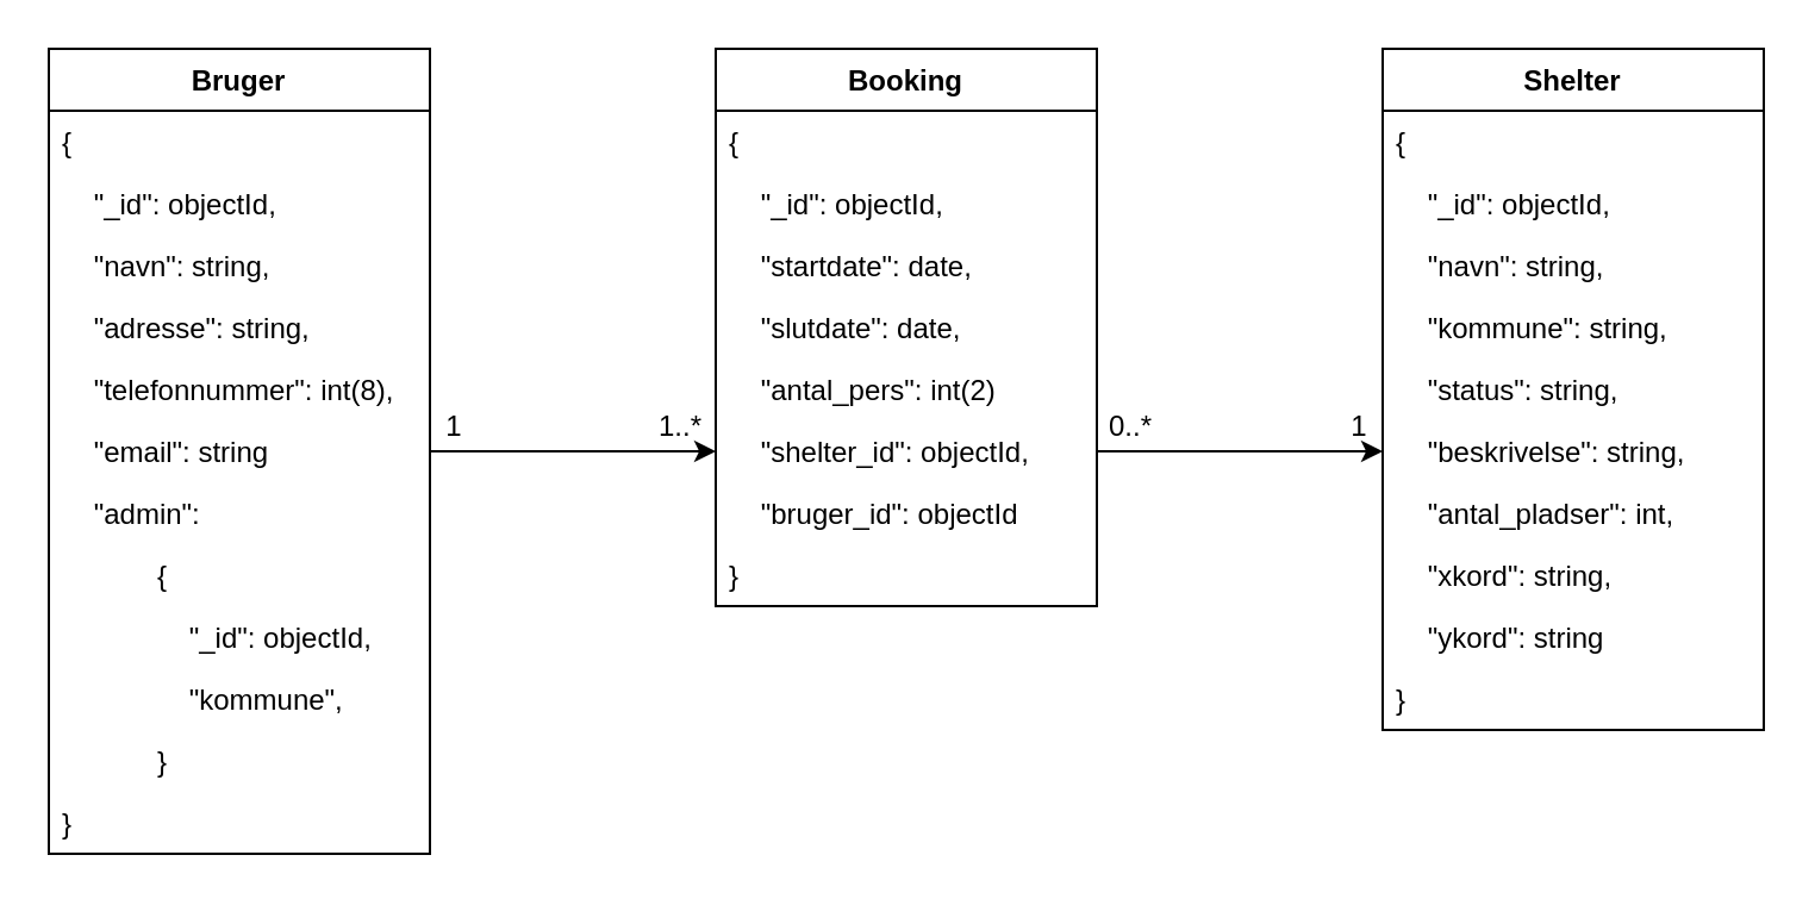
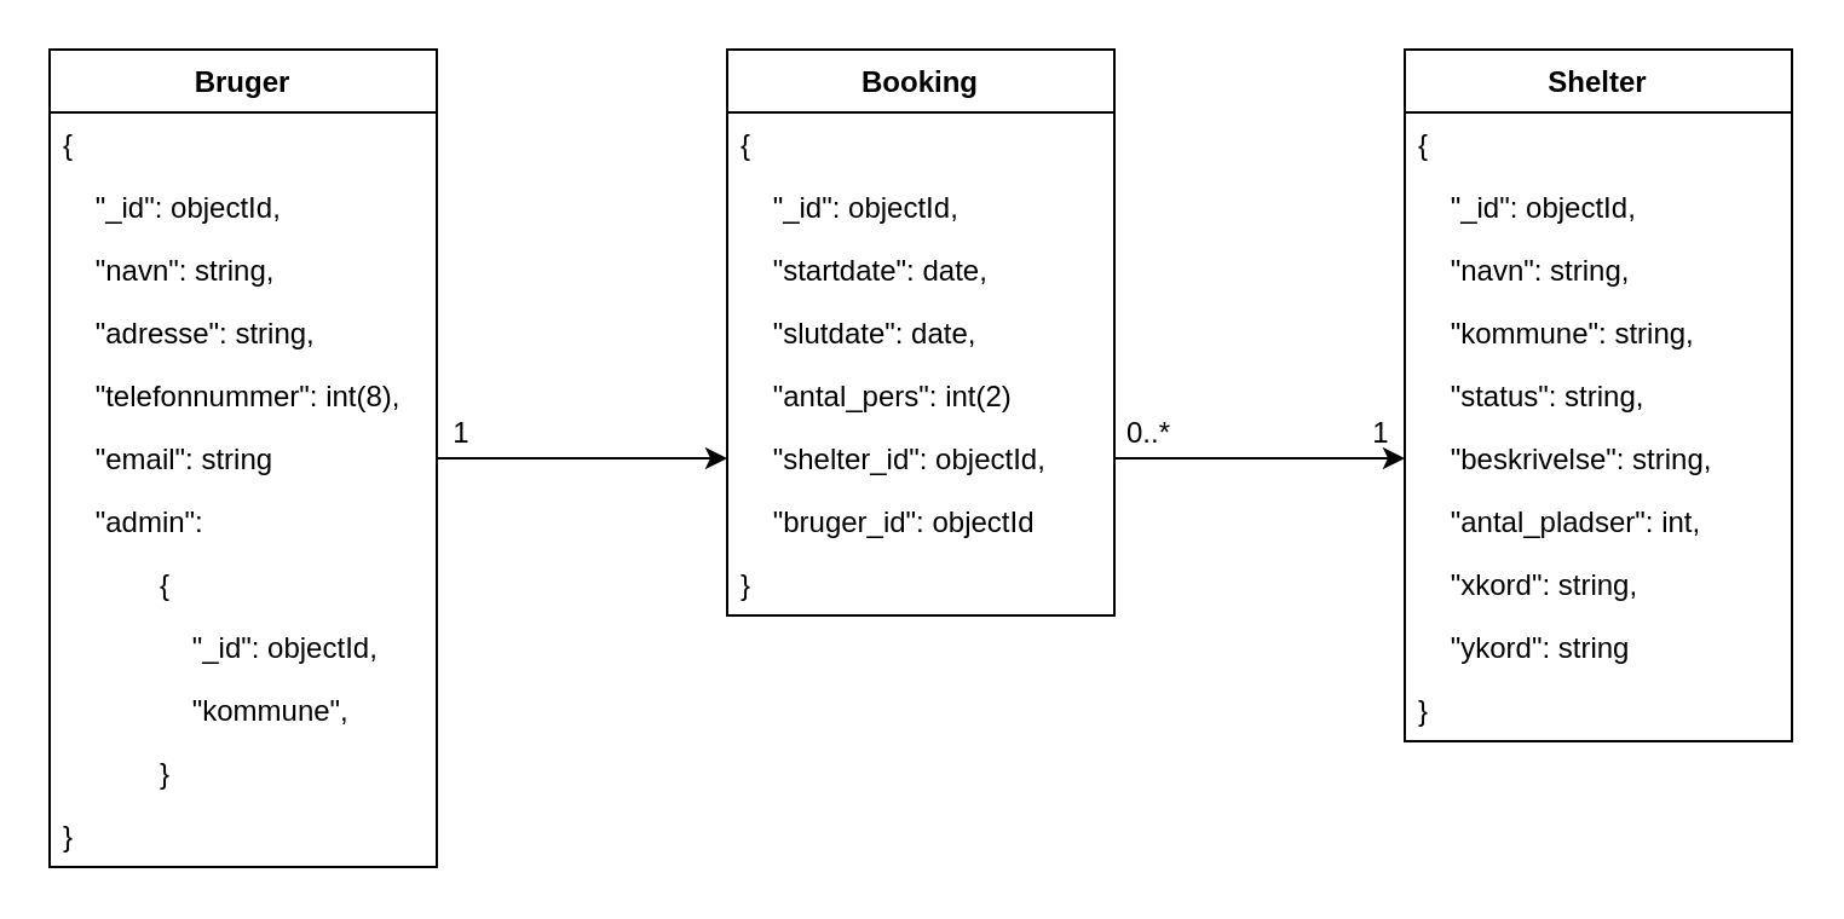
  <mxCell id="0" />
  <mxCell id="1" parent="0" />
  <mxCell id="2" value="Bruger" style="swimlane;fontStyle=1;childLayout=stackLayout;horizontal=1;startSize=26;fillColor=none;horizontalStack=0;resizeParent=1;resizeParentMax=0;resizeLast=0;collapsible=1;marginBottom=0;" vertex="1" parent="1"><mxGeometry x="20" y="20" width="160" height="338" as="geometry" /></mxCell>
  <mxCell id="3" value="{" style="text;strokeColor=none;fillColor=none;align=left;verticalAlign=top;spacingLeft=4;spacingRight=4;overflow=hidden;rotatable=0;points=[[0,0.5],[1,0.5]];portConstraint=eastwest;" vertex="1" parent="2"><mxGeometry y="26" width="160" height="26" as="geometry" /></mxCell>
  <mxCell id="4" value="    &quot;_id&quot;: objectId," style="text;strokeColor=none;fillColor=none;align=left;verticalAlign=top;spacingLeft=4;spacingRight=4;overflow=hidden;rotatable=0;points=[[0,0.5],[1,0.5]];portConstraint=eastwest;" vertex="1" parent="2"><mxGeometry y="52" width="160" height="26" as="geometry" /></mxCell>
  <mxCell id="5" value="    &quot;navn&quot;: string," style="text;strokeColor=none;fillColor=none;align=left;verticalAlign=top;spacingLeft=4;spacingRight=4;overflow=hidden;rotatable=0;points=[[0,0.5],[1,0.5]];portConstraint=eastwest;" vertex="1" parent="2"><mxGeometry y="78" width="160" height="26" as="geometry" /></mxCell>
  <mxCell id="6" value="    &quot;adresse&quot;: string," style="text;strokeColor=none;fillColor=none;align=left;verticalAlign=top;spacingLeft=4;spacingRight=4;overflow=hidden;rotatable=0;points=[[0,0.5],[1,0.5]];portConstraint=eastwest;" vertex="1" parent="2"><mxGeometry y="104" width="160" height="26" as="geometry" /></mxCell>
  <mxCell id="7" value="    &quot;telefonnummer&quot;: int(8)," style="text;strokeColor=none;fillColor=none;align=left;verticalAlign=top;spacingLeft=4;spacingRight=4;overflow=hidden;rotatable=0;points=[[0,0.5],[1,0.5]];portConstraint=eastwest;" vertex="1" parent="2"><mxGeometry y="130" width="160" height="26" as="geometry" /></mxCell>
  <mxCell id="8" value="    &quot;email&quot;: string" style="text;strokeColor=none;fillColor=none;align=left;verticalAlign=top;spacingLeft=4;spacingRight=4;overflow=hidden;rotatable=0;points=[[0,0.5],[1,0.5]];portConstraint=eastwest;" vertex="1" parent="2"><mxGeometry y="156" width="160" height="26" as="geometry" /></mxCell>
  <mxCell id="9" value="    &quot;admin&quot;:" style="text;strokeColor=none;fillColor=none;align=left;verticalAlign=top;spacingLeft=4;spacingRight=4;overflow=hidden;rotatable=0;points=[[0,0.5],[1,0.5]];portConstraint=eastwest;" vertex="1" parent="2"><mxGeometry y="182" width="160" height="26" as="geometry" /></mxCell>
  <mxCell id="10" value="            {" style="text;strokeColor=none;fillColor=none;align=left;verticalAlign=top;spacingLeft=4;spacingRight=4;overflow=hidden;rotatable=0;points=[[0,0.5],[1,0.5]];portConstraint=eastwest;" vertex="1" parent="2"><mxGeometry y="208" width="160" height="26" as="geometry" /></mxCell>
  <mxCell id="11" value="                &quot;_id&quot;: objectId," style="text;strokeColor=none;fillColor=none;align=left;verticalAlign=top;spacingLeft=4;spacingRight=4;overflow=hidden;rotatable=0;points=[[0,0.5],[1,0.5]];portConstraint=eastwest;" vertex="1" parent="2"><mxGeometry y="234" width="160" height="26" as="geometry" /></mxCell>
  <mxCell id="12" value="                &quot;kommune&quot;," style="text;strokeColor=none;fillColor=none;align=left;verticalAlign=top;spacingLeft=4;spacingRight=4;overflow=hidden;rotatable=0;points=[[0,0.5],[1,0.5]];portConstraint=eastwest;" vertex="1" parent="2"><mxGeometry y="260" width="160" height="26" as="geometry" /></mxCell>
  <mxCell id="13" value="            }" style="text;strokeColor=none;fillColor=none;align=left;verticalAlign=top;spacingLeft=4;spacingRight=4;overflow=hidden;rotatable=0;points=[[0,0.5],[1,0.5]];portConstraint=eastwest;" vertex="1" parent="2"><mxGeometry y="286" width="160" height="26" as="geometry" /></mxCell>
  <mxCell id="14" value="}" style="text;strokeColor=none;fillColor=none;align=left;verticalAlign=top;spacingLeft=4;spacingRight=4;overflow=hidden;rotatable=0;points=[[0,0.5],[1,0.5]];portConstraint=eastwest;" vertex="1" parent="2"><mxGeometry y="312" width="160" height="26" as="geometry" /></mxCell>
  <mxCell id="15" value="Booking" style="swimlane;fontStyle=1;childLayout=stackLayout;horizontal=1;startSize=26;fillColor=none;horizontalStack=0;resizeParent=1;resizeParentMax=0;resizeLast=0;collapsible=1;marginBottom=0;" vertex="1" parent="1"><mxGeometry x="300" y="20" width="160" height="234" as="geometry" /></mxCell>
  <mxCell id="16" value="{" style="text;strokeColor=none;fillColor=none;align=left;verticalAlign=top;spacingLeft=4;spacingRight=4;overflow=hidden;rotatable=0;points=[[0,0.5],[1,0.5]];portConstraint=eastwest;" vertex="1" parent="15"><mxGeometry y="26" width="160" height="26" as="geometry" /></mxCell>
  <mxCell id="17" value="    &quot;_id&quot;: objectId," style="text;strokeColor=none;fillColor=none;align=left;verticalAlign=top;spacingLeft=4;spacingRight=4;overflow=hidden;rotatable=0;points=[[0,0.5],[1,0.5]];portConstraint=eastwest;" vertex="1" parent="15"><mxGeometry y="52" width="160" height="26" as="geometry" /></mxCell>
  <mxCell id="18" value="    &quot;startdate&quot;: date," style="text;strokeColor=none;fillColor=none;align=left;verticalAlign=top;spacingLeft=4;spacingRight=4;overflow=hidden;rotatable=0;points=[[0,0.5],[1,0.5]];portConstraint=eastwest;" vertex="1" parent="15"><mxGeometry y="78" width="160" height="26" as="geometry" /></mxCell>
  <mxCell id="19" value="    &quot;slutdate&quot;: date," style="text;strokeColor=none;fillColor=none;align=left;verticalAlign=top;spacingLeft=4;spacingRight=4;overflow=hidden;rotatable=0;points=[[0,0.5],[1,0.5]];portConstraint=eastwest;" vertex="1" parent="15"><mxGeometry y="104" width="160" height="26" as="geometry" /></mxCell>
  <mxCell id="20" value="    &quot;antal_pers&quot;: int(2)" style="text;strokeColor=none;fillColor=none;align=left;verticalAlign=top;spacingLeft=4;spacingRight=4;overflow=hidden;rotatable=0;points=[[0,0.5],[1,0.5]];portConstraint=eastwest;" vertex="1" parent="15"><mxGeometry y="130" width="160" height="26" as="geometry" /></mxCell>
  <mxCell id="21" value="    &quot;shelter_id&quot;: objectId," style="text;strokeColor=none;fillColor=none;align=left;verticalAlign=top;spacingLeft=4;spacingRight=4;overflow=hidden;rotatable=0;points=[[0,0.5],[1,0.5]];portConstraint=eastwest;" vertex="1" parent="15"><mxGeometry y="156" width="160" height="26" as="geometry" /></mxCell>
  <mxCell id="22" value="    &quot;bruger_id&quot;: objectId" style="text;strokeColor=none;fillColor=none;align=left;verticalAlign=top;spacingLeft=4;spacingRight=4;overflow=hidden;rotatable=0;points=[[0,0.5],[1,0.5]];portConstraint=eastwest;" vertex="1" parent="15"><mxGeometry y="182" width="160" height="26" as="geometry" /></mxCell>
  <mxCell id="23" value="}" style="text;strokeColor=none;fillColor=none;align=left;verticalAlign=top;spacingLeft=4;spacingRight=4;overflow=hidden;rotatable=0;points=[[0,0.5],[1,0.5]];portConstraint=eastwest;" vertex="1" parent="15"><mxGeometry y="208" width="160" height="26" as="geometry" /></mxCell>
  <mxCell id="24" value="Shelter" style="swimlane;fontStyle=1;childLayout=stackLayout;horizontal=1;startSize=26;fillColor=none;horizontalStack=0;resizeParent=1;resizeParentMax=0;resizeLast=0;collapsible=1;marginBottom=0;" vertex="1" parent="1"><mxGeometry x="580" y="20" width="160" height="286" as="geometry" /></mxCell>
  <mxCell id="25" value="{" style="text;strokeColor=none;fillColor=none;align=left;verticalAlign=top;spacingLeft=4;spacingRight=4;overflow=hidden;rotatable=0;points=[[0,0.5],[1,0.5]];portConstraint=eastwest;" vertex="1" parent="24"><mxGeometry y="26" width="160" height="26" as="geometry" /></mxCell>
  <mxCell id="26" value="    &quot;_id&quot;: objectId," style="text;strokeColor=none;fillColor=none;align=left;verticalAlign=top;spacingLeft=4;spacingRight=4;overflow=hidden;rotatable=0;points=[[0,0.5],[1,0.5]];portConstraint=eastwest;" vertex="1" parent="24"><mxGeometry y="52" width="160" height="26" as="geometry" /></mxCell>
  <mxCell id="27" value="    &quot;navn&quot;: string," style="text;strokeColor=none;fillColor=none;align=left;verticalAlign=top;spacingLeft=4;spacingRight=4;overflow=hidden;rotatable=0;points=[[0,0.5],[1,0.5]];portConstraint=eastwest;" vertex="1" parent="24"><mxGeometry y="78" width="160" height="26" as="geometry" /></mxCell>
  <mxCell id="28" value="    &quot;kommune&quot;: string," style="text;strokeColor=none;fillColor=none;align=left;verticalAlign=top;spacingLeft=4;spacingRight=4;overflow=hidden;rotatable=0;points=[[0,0.5],[1,0.5]];portConstraint=eastwest;" vertex="1" parent="24"><mxGeometry y="104" width="160" height="26" as="geometry" /></mxCell>
  <mxCell id="29" value="    &quot;status&quot;: string," style="text;strokeColor=none;fillColor=none;align=left;verticalAlign=top;spacingLeft=4;spacingRight=4;overflow=hidden;rotatable=0;points=[[0,0.5],[1,0.5]];portConstraint=eastwest;" vertex="1" parent="24"><mxGeometry y="130" width="160" height="26" as="geometry" /></mxCell>
  <mxCell id="30" value="    &quot;beskrivelse&quot;: string," style="text;strokeColor=none;fillColor=none;align=left;verticalAlign=top;spacingLeft=4;spacingRight=4;overflow=hidden;rotatable=0;points=[[0,0.5],[1,0.5]];portConstraint=eastwest;" vertex="1" parent="24"><mxGeometry y="156" width="160" height="26" as="geometry" /></mxCell>
  <mxCell id="31" value="    &quot;antal_pladser&quot;: int," style="text;strokeColor=none;fillColor=none;align=left;verticalAlign=top;spacingLeft=4;spacingRight=4;overflow=hidden;rotatable=0;points=[[0,0.5],[1,0.5]];portConstraint=eastwest;" vertex="1" parent="24"><mxGeometry y="182" width="160" height="26" as="geometry" /></mxCell>
  <mxCell id="32" value="    &quot;xkord&quot;: string," style="text;strokeColor=none;fillColor=none;align=left;verticalAlign=top;spacingLeft=4;spacingRight=4;overflow=hidden;rotatable=0;points=[[0,0.5],[1,0.5]];portConstraint=eastwest;" vertex="1" parent="24"><mxGeometry y="208" width="160" height="26" as="geometry" /></mxCell>
  <mxCell id="33" value="    &quot;ykord&quot;: string" style="text;strokeColor=none;fillColor=none;align=left;verticalAlign=top;spacingLeft=4;spacingRight=4;overflow=hidden;rotatable=0;points=[[0,0.5],[1,0.5]];portConstraint=eastwest;" vertex="1" parent="24"><mxGeometry y="234" width="160" height="26" as="geometry" /></mxCell>
  <mxCell id="34" value="}" style="text;strokeColor=none;fillColor=none;align=left;verticalAlign=top;spacingLeft=4;spacingRight=4;overflow=hidden;rotatable=0;points=[[0,0.5],[1,0.5]];portConstraint=eastwest;" vertex="1" parent="24"><mxGeometry y="260" width="160" height="26" as="geometry" /></mxCell>
  <mxCell id="35" style="edgeStyle=orthogonalEdgeStyle;rounded=0;orthogonalLoop=1;jettySize=auto;html=1;entryX=0;entryY=0.5;entryDx=0;entryDy=0;" edge="1" parent="1" target="21"><mxGeometry relative="1" as="geometry" /></mxCell>
- <mxCell id="36" value="1..*" style="text;html=1;align=center;verticalAlign=middle;resizable=0;points=[];autosize=1;strokeColor=none;fillColor=none;" vertex="1" parent="1"><mxGeometry x="270" y="169" width="30" height="20" as="geometry" /></mxCell>
  <mxCell id="37" value="1" style="text;html=1;align=center;verticalAlign=middle;resizable=0;points=[];autosize=1;strokeColor=none;fillColor=none;" vertex="1" parent="1"><mxGeometry x="180" y="169" width="20" height="20" as="geometry" /></mxCell>
  <mxCell id="38" value="1" style="text;html=1;align=center;verticalAlign=middle;resizable=0;points=[];autosize=1;strokeColor=none;fillColor=none;" vertex="1" parent="1"><mxGeometry x="560" y="169" width="20" height="20" as="geometry" /></mxCell>
  <mxCell id="39" value="0..*" style="text;html=1;align=center;verticalAlign=middle;resizable=0;points=[];autosize=1;strokeColor=none;fillColor=none;" vertex="1" parent="1"><mxGeometry x="459" y="169" width="30" height="20" as="geometry" /></mxCell>
  <mxCell id="40" style="edgeStyle=orthogonalEdgeStyle;rounded=0;orthogonalLoop=1;jettySize=auto;html=1;entryX=0;entryY=0.5;entryDx=0;entryDy=0;" edge="1" parent="1" source="8" target="21"><mxGeometry relative="1" as="geometry" /></mxCell>
  <mxCell id="41" style="edgeStyle=orthogonalEdgeStyle;rounded=0;orthogonalLoop=1;jettySize=auto;html=1;entryX=0;entryY=0.5;entryDx=0;entryDy=0;" edge="1" parent="1" source="21" target="30"><mxGeometry relative="1" as="geometry" /></mxCell>
